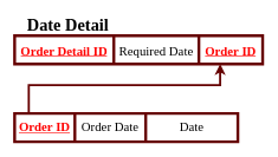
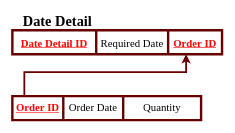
  <mxCell id="0" />
  <mxCell id="1" parent="0" />
  <mxCell id="2" value="" style="shape=table;startSize=0;container=1;collapsible=0;childLayout=tableLayout;fontFamily=Times New Roman;fontSize=18;fontColor=#000000;strokeWidth=4;strokeColor=#660000;" parent="1" vertex="1"><mxGeometry x="20" y="160" width="315" height="40" as="geometry" /></mxCell>
  <mxCell id="3" value="" style="shape=tableRow;horizontal=0;startSize=0;swimlaneHead=0;swimlaneBody=0;top=0;left=0;bottom=0;right=0;collapsible=0;dropTarget=0;fillColor=none;points=[[0,0.5],[1,0.5]];portConstraint=eastwest;fontFamily=Times New Roman;fontSize=18;fontColor=#000000;strokeWidth=2;" parent="2" vertex="1"><mxGeometry width="315" height="40" as="geometry" /></mxCell>
  <mxCell id="4" value="&lt;b&gt;&lt;font color=&quot;#ff0000&quot; style=&quot;font-size: 18px;&quot;&gt;&lt;u style=&quot;&quot;&gt;Order ID&lt;/u&gt;&lt;/font&gt;&lt;/b&gt;" style="shape=partialRectangle;html=1;whiteSpace=wrap;connectable=0;overflow=hidden;fillColor=none;top=0;left=0;bottom=0;right=0;pointerEvents=1;fontFamily=Times New Roman;fontSize=18;fontColor=#000000;strokeWidth=2;" parent="3" vertex="1"><mxGeometry width="85" height="40" as="geometry"><mxRectangle width="85" height="40" as="alternateBounds" /></mxGeometry></mxCell>
  <mxCell id="5" value="Order Date" style="shape=partialRectangle;html=1;whiteSpace=wrap;connectable=0;overflow=hidden;fillColor=none;top=0;left=0;bottom=0;right=0;pointerEvents=1;fontFamily=Times New Roman;fontSize=18;fontColor=#000000;strokeWidth=2;" parent="3" vertex="1"><mxGeometry x="85" width="100" height="40" as="geometry"><mxRectangle width="100" height="40" as="alternateBounds" /></mxGeometry></mxCell>
- <mxCell id="6" value="Date" style="shape=partialRectangle;html=1;whiteSpace=wrap;connectable=0;overflow=hidden;fillColor=none;top=0;left=0;bottom=0;right=0;pointerEvents=1;fontFamily=Times New Roman;fontSize=18;fontColor=#000000;strokeWidth=2;" parent="3" vertex="1"><mxGeometry x="185" width="130" height="40" as="geometry"><mxRectangle width="130" height="40" as="alternateBounds" /></mxGeometry></mxCell>
+ <mxCell id="6" value="Quantity" style="shape=partialRectangle;html=1;whiteSpace=wrap;connectable=0;overflow=hidden;fillColor=none;top=0;left=0;bottom=0;right=0;pointerEvents=1;fontFamily=Times New Roman;fontSize=18;fontColor=#000000;strokeWidth=2;" parent="3" vertex="1"><mxGeometry x="185" width="130" height="40" as="geometry"><mxRectangle width="130" height="40" as="alternateBounds" /></mxGeometry></mxCell>
  <mxCell id="7" value="" style="shape=table;startSize=0;container=1;collapsible=0;childLayout=tableLayout;fontFamily=Times New Roman;fontSize=24;fontColor=#FF0000;strokeWidth=4;strokeColor=#660000;" parent="1" vertex="1"><mxGeometry x="20" y="50" width="350" height="40" as="geometry" /></mxCell>
  <mxCell id="8" value="" style="shape=tableRow;horizontal=0;startSize=0;swimlaneHead=0;swimlaneBody=0;top=0;left=0;bottom=0;right=0;collapsible=0;dropTarget=0;fillColor=none;points=[[0,0.5],[1,0.5]];portConstraint=eastwest;fontFamily=Times New Roman;fontSize=24;fontColor=#FF0000;strokeWidth=2;" parent="7" vertex="1"><mxGeometry width="350" height="40" as="geometry" /></mxCell>
- <mxCell id="9" value="&lt;font style=&quot;font-size: 18px;&quot;&gt;&lt;b&gt;&lt;u&gt;Order Detail ID&lt;/u&gt;&lt;/b&gt;&lt;/font&gt;" style="shape=partialRectangle;html=1;whiteSpace=wrap;connectable=0;overflow=hidden;fillColor=none;top=0;left=0;bottom=0;right=0;pointerEvents=1;fontFamily=Times New Roman;fontSize=24;fontColor=#FF0000;strokeWidth=2;" parent="8" vertex="1"><mxGeometry width="140" height="40" as="geometry"><mxRectangle width="140" height="40" as="alternateBounds" /></mxGeometry></mxCell>
+ <mxCell id="9" value="&lt;font style=&quot;font-size: 18px;&quot;&gt;&lt;b&gt;&lt;u&gt;Date Detail ID&lt;/u&gt;&lt;/b&gt;&lt;/font&gt;" style="shape=partialRectangle;html=1;whiteSpace=wrap;connectable=0;overflow=hidden;fillColor=none;top=0;left=0;bottom=0;right=0;pointerEvents=1;fontFamily=Times New Roman;fontSize=24;fontColor=#FF0000;strokeWidth=2;" parent="8" vertex="1"><mxGeometry width="140" height="40" as="geometry"><mxRectangle width="140" height="40" as="alternateBounds" /></mxGeometry></mxCell>
  <mxCell id="10" value="&lt;span style=&quot;color: rgb(0, 0, 0); font-size: 18px;&quot;&gt;Required Date&lt;/span&gt;" style="shape=partialRectangle;html=1;whiteSpace=wrap;connectable=0;overflow=hidden;fillColor=none;top=0;left=0;bottom=0;right=0;pointerEvents=1;fontFamily=Times New Roman;fontSize=24;fontColor=#FF0000;strokeWidth=2;" parent="8" vertex="1"><mxGeometry x="140" width="120" height="40" as="geometry"><mxRectangle width="120" height="40" as="alternateBounds" /></mxGeometry></mxCell>
  <mxCell id="11" value="&lt;b style=&quot;color: rgb(0, 0, 0); font-size: 18px;&quot;&gt;&lt;font color=&quot;#ff0000&quot;&gt;&lt;u&gt;Order ID&lt;/u&gt;&lt;/font&gt;&lt;/b&gt;" style="shape=partialRectangle;html=1;whiteSpace=wrap;connectable=0;overflow=hidden;fillColor=none;top=0;left=0;bottom=0;right=0;pointerEvents=1;fontFamily=Times New Roman;fontSize=24;fontColor=#FF0000;strokeWidth=2;" parent="8" vertex="1"><mxGeometry x="260" width="90" height="40" as="geometry"><mxRectangle width="90" height="40" as="alternateBounds" /></mxGeometry></mxCell>
  <mxCell id="12" value="&lt;span style=&quot;font-size: 24px;&quot;&gt;&lt;b style=&quot;&quot;&gt;Date Detail&lt;/b&gt;&lt;/span&gt;" style="text;html=1;align=center;verticalAlign=middle;resizable=0;points=[];autosize=1;strokeColor=none;fillColor=none;fontSize=18;fontFamily=Times New Roman;fontColor=#000000;" parent="1" vertex="1"><mxGeometry x="20" width="150" height="30" as="geometry" y="20" /></mxCell>
  <mxCell id="13" style="edgeStyle=orthogonalEdgeStyle;rounded=0;orthogonalLoop=1;jettySize=auto;html=1;strokeWidth=3;strokeColor=#660000;" parent="1" source="3" edge="1"><mxGeometry relative="1" as="geometry"><Array as="points"><mxPoint x="40" y="120" /><mxPoint x="310" y="120" /></Array><mxPoint x="310" y="90" as="targetPoint" /></mxGeometry></mxCell>
